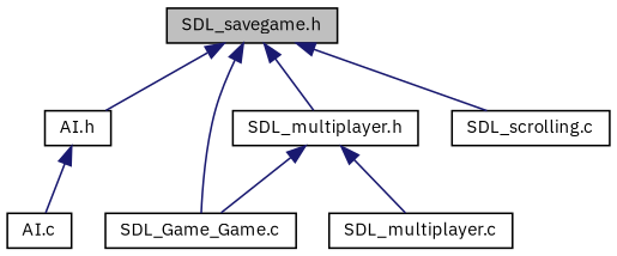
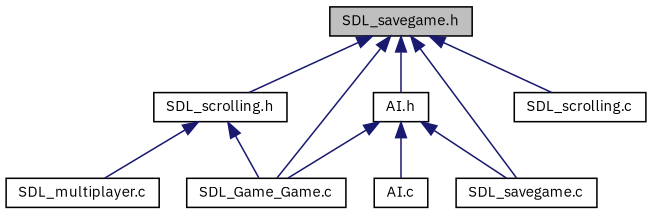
  digraph {
    fontname="IBM Plex Sans"
    node [color=black fillcolor=white fontname="IBM Plex Sans" fontsize=10 shape=record style=filled]
    edge [color=midnightblue dir=back fontname="IBM Plex Sans" fontsize=10 labelfontname=Roboto labelfontsize=10 style=solid]
    n1 [fillcolor=grey75 fontcolor=black height=0.2 label="SDL_savegame.h" width=0.4]
    n2 [height=0.2 label="AI.h" width=0.4]
    n3 [height=0.2 label="SDL_Game_Game.c" width=0.4]
-   n5 [height=0.2 label="SDL_multiplayer.h" width=0.4]
+   n4 [height=0.2 label="SDL_savegame.c" width=0.4]
+   n5 [height=0.2 label="SDL_scrolling.h" width=0.4]
    n6 [height=0.2 label="SDL_scrolling.c" width=0.4]
    n7 [height=0.2 label="AI.c" width=0.4]
    n8 [height=0.2 label="SDL_multiplayer.c" width=0.4]
    n1 -> n2
    n1 -> n3
+   n1 -> n4
    n1 -> n5
    n1 -> n6
+   n2 -> n3
+   n2 -> n4
    n2 -> n7
    n5 -> n3
    n5 -> n8
  }
